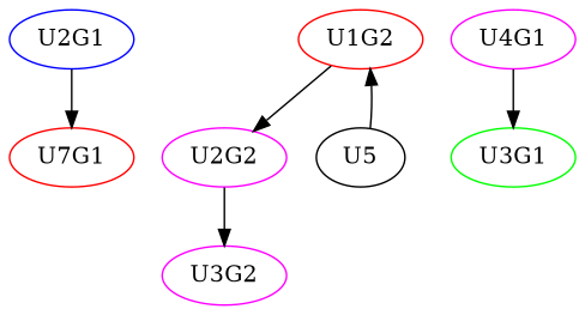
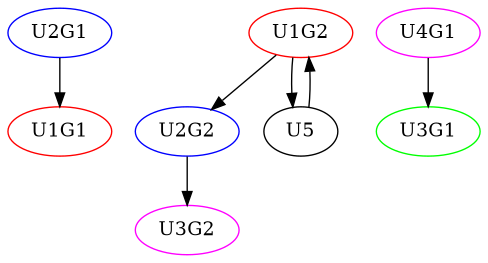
  digraph {
    node [color=blue]
    U2G1
-   U1G1 [color=red label=U7G1]
-   U2G2 [color=magenta]
+   U1G1 [color=red]
+   U2G2
    U1G2 [color=red]
    n5 [color=black label=U5]
    U3G2 [color=magenta]
    U3G1 [color=green]
    U4G1 [color=magenta]
    U2G1 -> U1G1
    U2G2 -> U3G2
    U1G2 -> U2G2
+   U1G2 -> n5
    n5 -> U1G2
    U4G1 -> U3G1
  }
